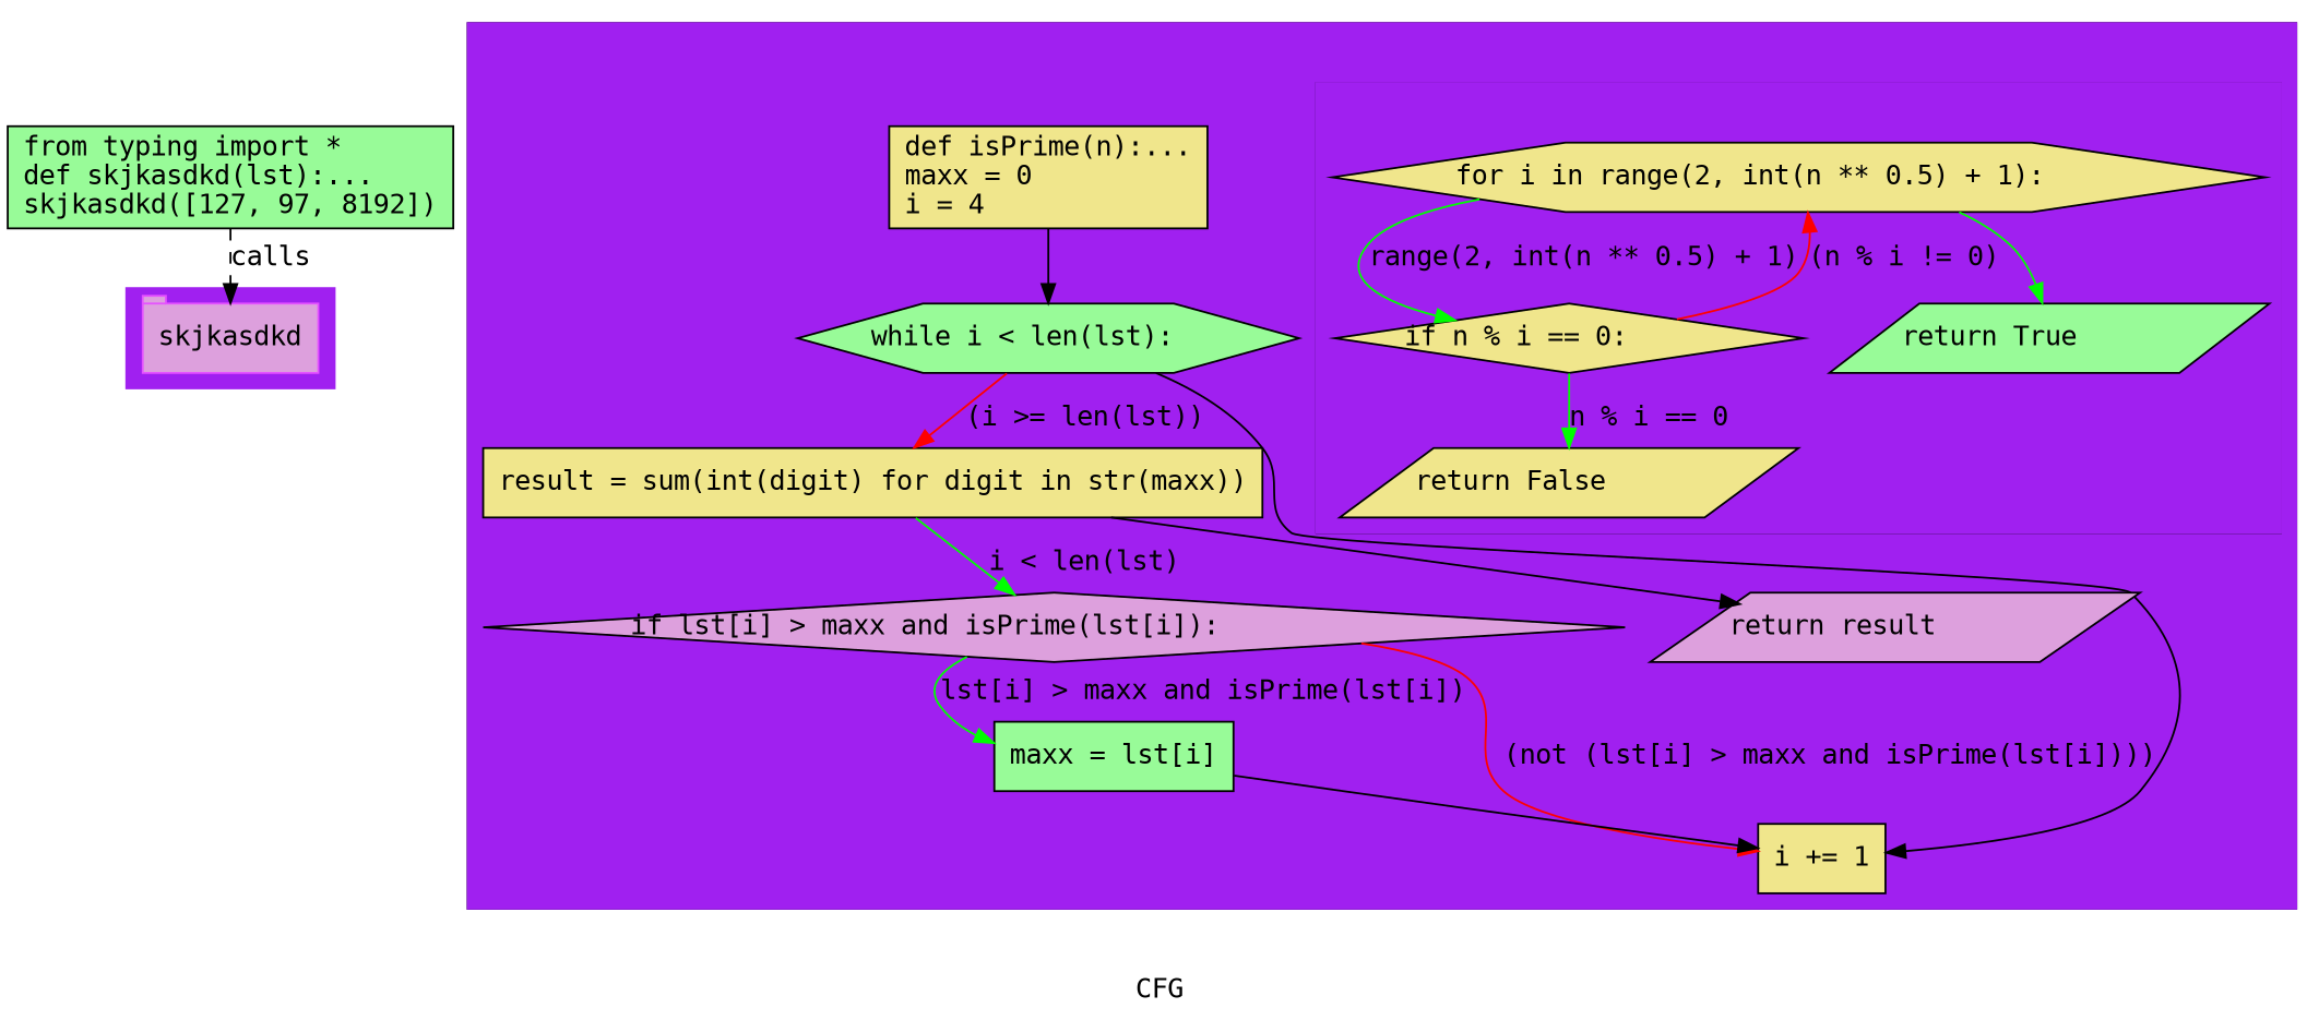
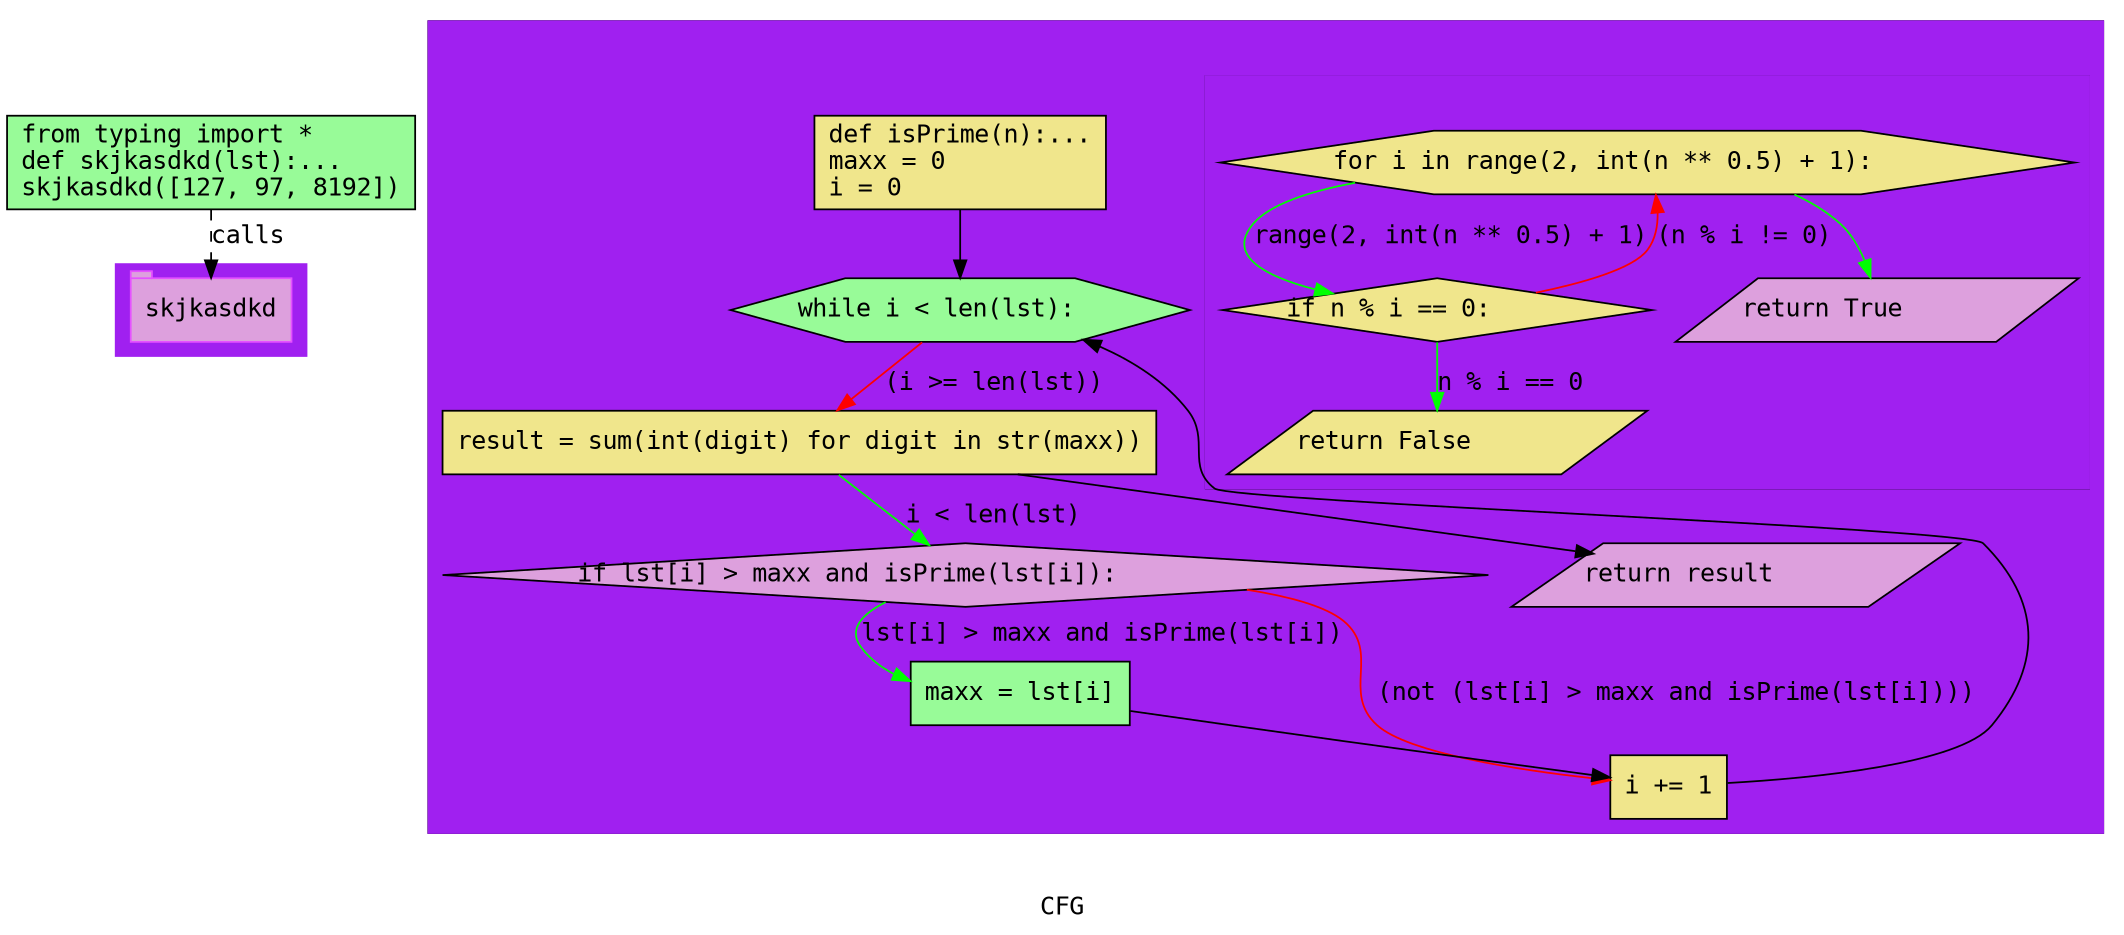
  digraph {
    compound=True
    fontname="DejaVu Sans Mono"
    label=CFG
    pack=False
    rankdir=TB
    ranksep=0.02
    node [fillcolor=khaki fontname="DejaVu Sans Mono" shape=rectangle style="filled,solid"]
    edge [color=green fontname="DejaVu Sans Mono"]
    n1 [color="#E552FF" fillcolor=plum height=0.5 label=skjkasdkd linenum="[20]" shape=tab style=filled width=1.2639]
    n2 [height=0.5 label="for i in range(2, int(n ** 0.5) + 1):\l" linenum="[6]" shape=hexagon width=6.7127]
    n3 [height=0.5 label="if n % i == 0:\l" linenum="[7]" shape=diamond width=3.3702]
-   n4 [fillcolor=palegreen height=0.5 label="return True\l" linenum="[10]" shape=parallelogram width=2.8323]
+   n4 [fillcolor=plum height=0.5 label="return True\l" linenum="[10]" shape=parallelogram width=2.8323]
    n5 [height=0.5 label="return False\l" linenum="[8]" shape=parallelogram width=3.0706]
-   n6 [height=0.73611 label="def isPrime(n):...\lmaxx = 0\li = 4\l" linenum="[5, 11, 12]" width=2.2917]
+   n6 [height=0.73611 label="def isPrime(n):...\lmaxx = 0\li = 0\l" linenum="[5, 11, 12]" width=2.2917]
    n7 [fillcolor=palegreen height=0.5 label="while i < len(lst):\l" linenum="[13]" shape=hexagon width=3.6065]
    n8 [fillcolor=plum height=0.5 label="if lst[i] > maxx and isPrime(lst[i]):\l" linenum="[14]" shape=diamond width=8.2214]
    n9 [height=0.5 label="result = sum(int(digit) for digit in str(maxx))\l" linenum="[17]" width=5.6111]
    n10 [fillcolor=palegreen height=0.5 label="maxx = lst[i]\l" linenum="[15]" width=1.7222]
    n11 [height=0.5 label="i += 1\l" linenum="[16]" width=0.91667]
    n12 [fillcolor=plum height=0.5 label="return result\l" linenum="[18]" shape=parallelogram width=3.2823]
    n13 [fillcolor=palegreen height=0.73611 label="from typing import *\ldef skjkasdkd(lst):...\lskjkasdkd([127, 97, 8192])\l" linenum="[1]" width=3.2083]
    subgraph cluster_1 {
      color=purple
      compound=true
      label=""
      shape=tab
      style=filled
      n1
    }
    subgraph cluster_2 {
      label=skjkasdkd
      n6
      n7
      n8
      n9
      n10
      n11
      n12
      subgraph cluster_3 {
        color=purple
        compound=true
        label=""
        shape=tab
        style=filled
      }
      subgraph cluster_4 {
        label=isPrime
        n2
        n3
        n4
        n5
        subgraph cluster_5 {
          color=purple
          compound=true
          label=""
          shape=tab
          style=filled
        }
      }
    }
    n2 -> n3 [label="range(2, int(n ** 0.5) + 1)"]
    n2 -> n4
    n3 -> n2 [color=red label="(n % i != 0)"]
    n3 -> n5 [label="n % i == 0"]
    n6 -> n7 [color=black]
    n7 -> n9 [color=red label="(i >= len(lst))"]
    n8 -> n10 [label="lst[i] > maxx and isPrime(lst[i])"]
    n8 -> n11 [color=red label="(not (lst[i] > maxx and isPrime(lst[i])))"]
    n9 -> n8 [label="i < len(lst)"]
    n9 -> n12 [color=black]
    n10 -> n11 [color=black]
-   n7 -> n11 [color=black]
+   n11 -> n7 [color=black]
    n13 -> n1 [label=calls style=dashed color=""]
  }
